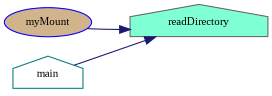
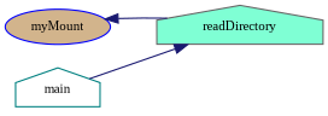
  digraph {
    fontname="Liberation Serif"
    rankdir=RL
    node [fontname="Liberation Serif" fontsize=10 shape=house style=filled]
    edge [color=midnightblue dir=back fontname="Liberation Serif" fontsize=10 labelfontname=Helvetica labelfontsize=10 style=solid]
    n1 [color=gray40 fillcolor=aquamarine fontcolor=black height=0.2 label=readDirectory width=0.4]
    n2 [color=blue fillcolor=tan height=0.2 label=myMount shape=ellipse width=0.4]
    n3 [color=teal fillcolor=white height=0.2 label=main width=0.4]
-   n1 -> n2
+   n2 -> n1
    n1 -> n3
  }
